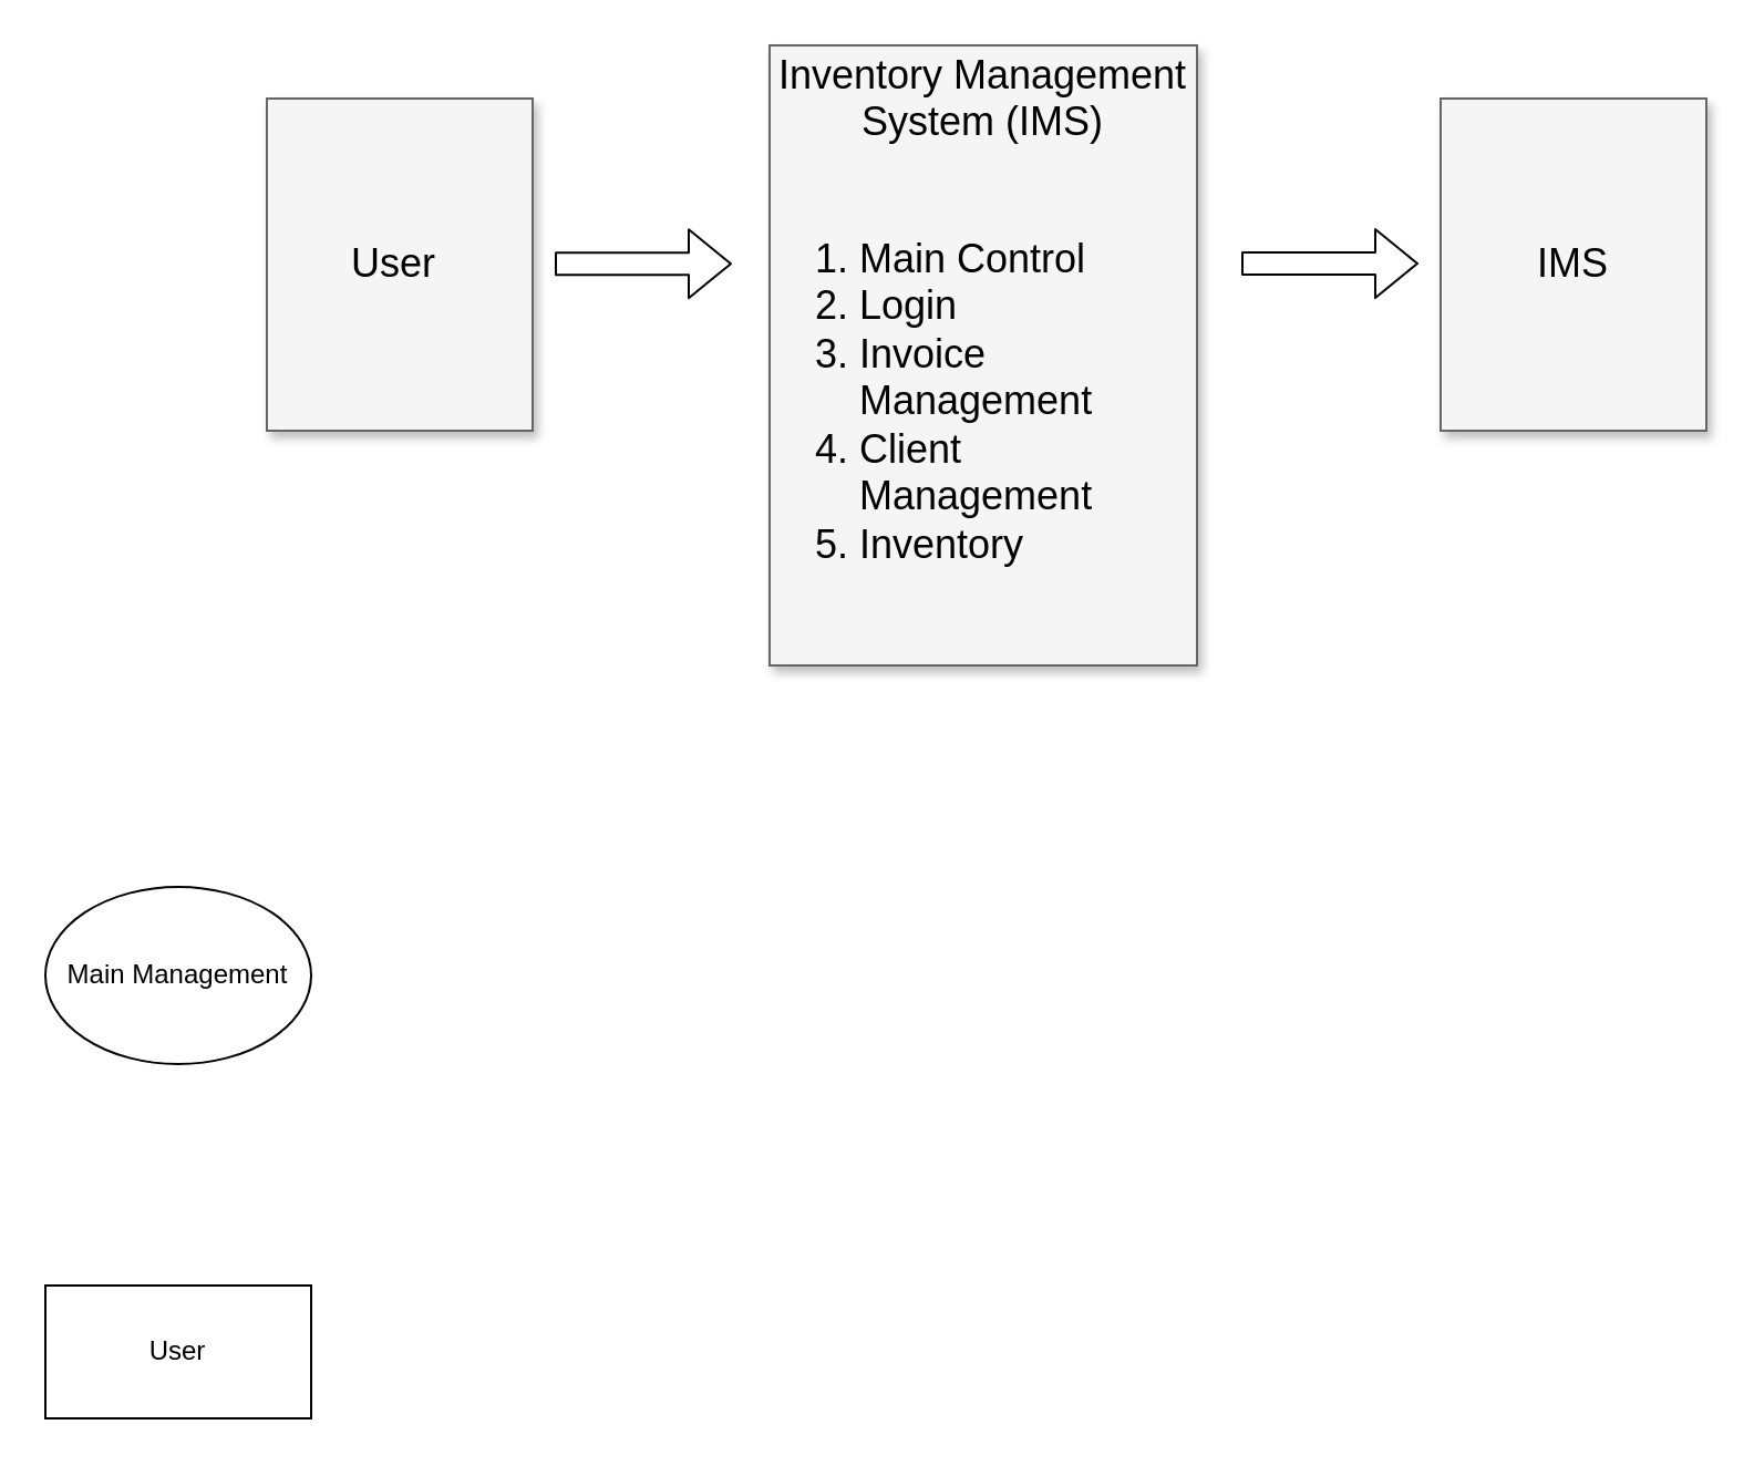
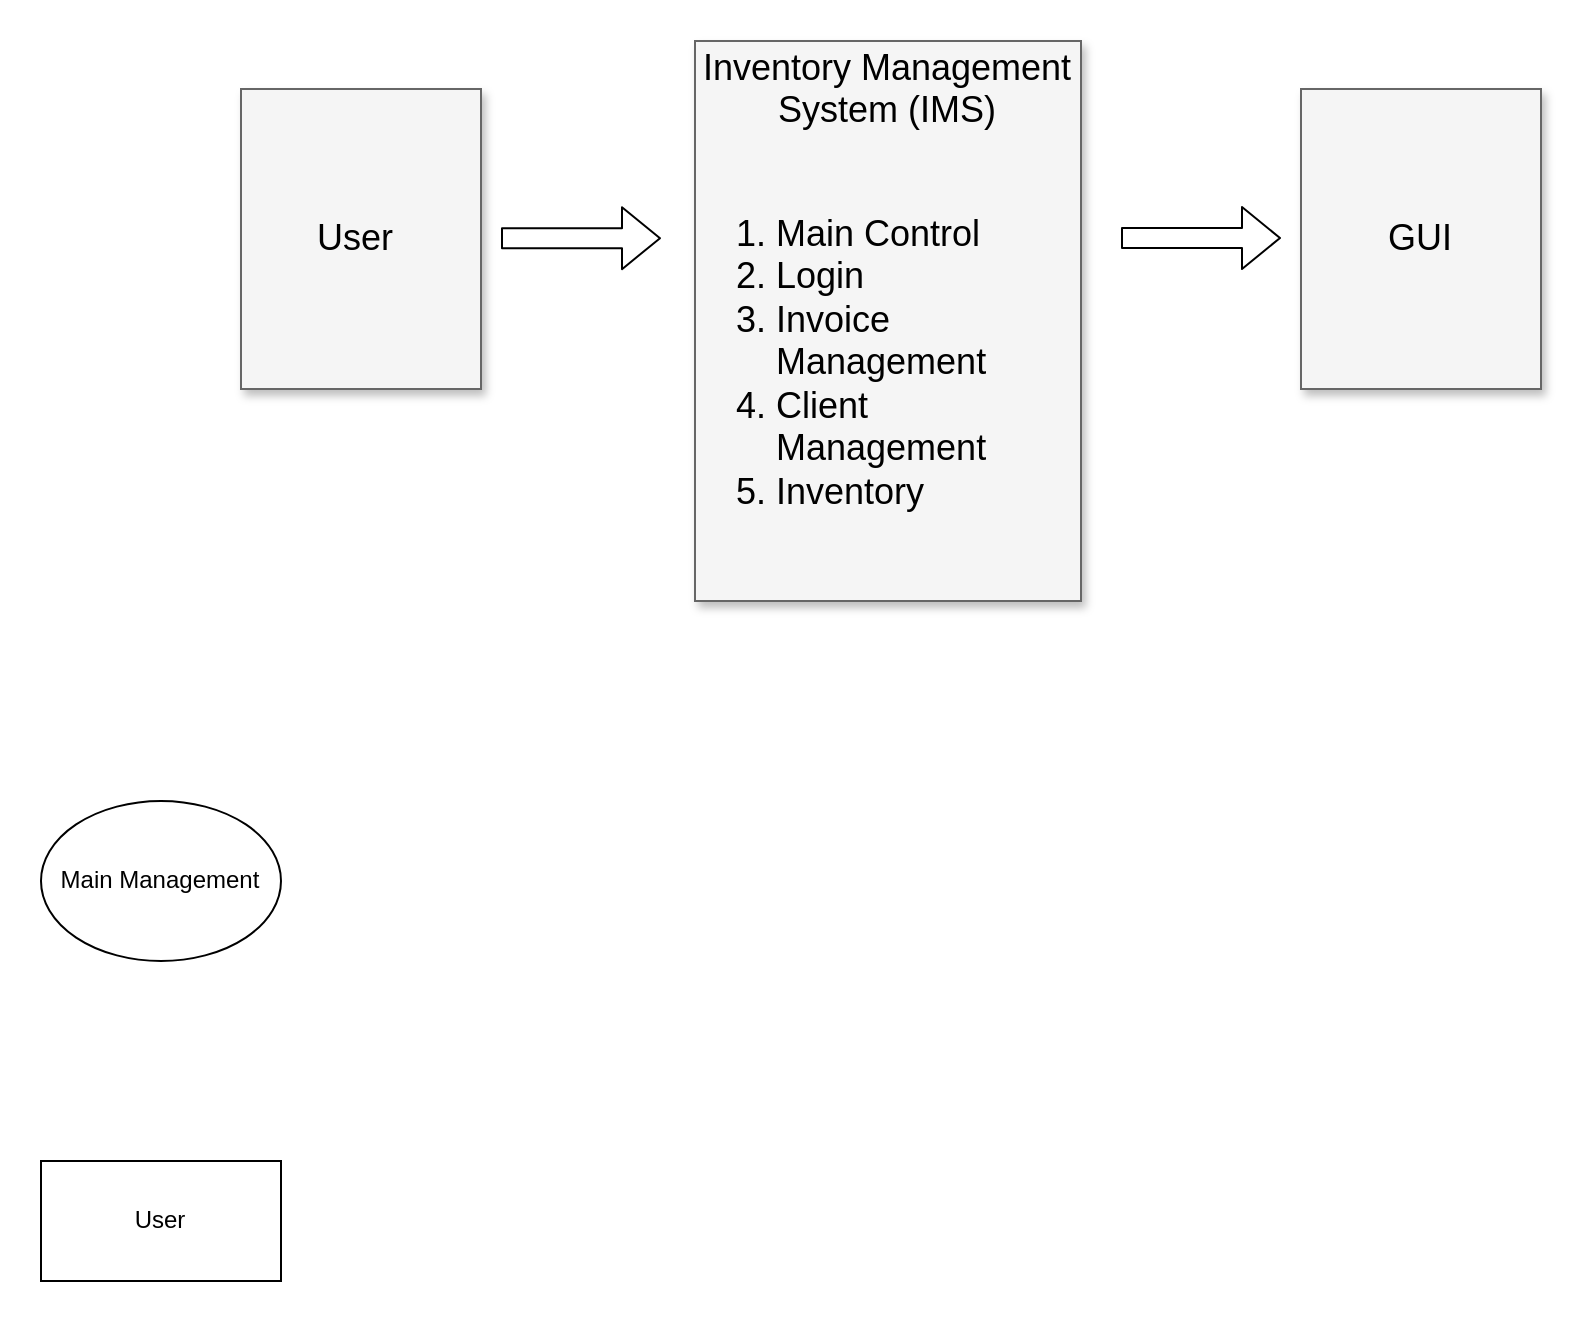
  <mxCell id="0" style=";html=1;" />
  <mxCell id="1" style=";html=1;" parent="0" />
  <mxCell id="2" value="Inventory Management System (IMS)&lt;br&gt;&lt;br&gt;&lt;ol&gt;&lt;li style=&quot;text-align: left&quot;&gt;Main Control&lt;/li&gt;&lt;li style=&quot;text-align: left&quot;&gt;Login&lt;/li&gt;&lt;li style=&quot;text-align: left&quot;&gt;Invoice Management&lt;/li&gt;&lt;li style=&quot;text-align: left&quot;&gt;Client Management&lt;/li&gt;&lt;li style=&quot;text-align: left&quot;&gt;Inventory&lt;/li&gt;&lt;/ol&gt;&lt;div style=&quot;text-align: left&quot;&gt;&lt;br&gt;&lt;/div&gt;" style="whiteSpace=wrap;html=1;shadow=1;fontSize=18;fillColor=#f5f5f5;strokeColor=#666666;" parent="1" vertex="1"><mxGeometry x="347" y="20" width="193" height="280" as="geometry" /></mxCell>
  <mxCell id="3" value="User&amp;nbsp;" style="whiteSpace=wrap;html=1;shadow=1;fontSize=18;fillColor=#f5f5f5;strokeColor=#666666;" parent="1" vertex="1"><mxGeometry x="120" y="44" width="120" height="150" as="geometry" /></mxCell>
  <mxCell id="4" value="" style="shape=flexArrow;endArrow=classic;html=1;" edge="1" parent="1"><mxGeometry width="50" height="50" relative="1" as="geometry"><mxPoint x="250" y="118.58" as="sourcePoint" /><mxPoint x="330" y="118.58" as="targetPoint" /></mxGeometry></mxCell>
  <mxCell id="5" value="" style="shape=flexArrow;endArrow=classic;html=1;" edge="1" parent="1"><mxGeometry width="50" height="50" relative="1" as="geometry"><mxPoint x="560" y="118.5" as="sourcePoint" /><mxPoint x="640" y="118.5" as="targetPoint" /></mxGeometry></mxCell>
- <mxCell id="6" value="IMS" style="whiteSpace=wrap;html=1;shadow=1;fontSize=18;fillColor=#f5f5f5;strokeColor=#666666;" vertex="1" parent="1"><mxGeometry x="650" y="44" width="120" height="150" as="geometry" /></mxCell>
+ <mxCell id="6" value="GUI" style="whiteSpace=wrap;html=1;shadow=1;fontSize=18;fillColor=#f5f5f5;strokeColor=#666666;" vertex="1" parent="1"><mxGeometry x="650" y="44" width="120" height="150" as="geometry" /></mxCell>
  <mxCell id="7" value="Main Management" style="ellipse;whiteSpace=wrap;html=1;" vertex="1" parent="1"><mxGeometry x="20" y="400" width="120" height="80" as="geometry" /></mxCell>
  <mxCell id="8" value="User" style="rounded=0;whiteSpace=wrap;html=1;" vertex="1" parent="1"><mxGeometry x="20" y="580" width="120" height="60" as="geometry" /></mxCell>
